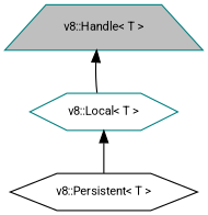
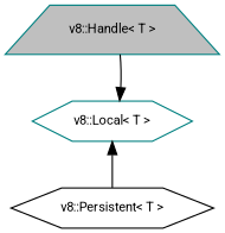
  digraph {
    fontname=Roboto
    node [color=teal fillcolor=white fontname=Roboto fontsize=10 shape=hexagon style=filled]
    edge [color=black dir=back fontname=Roboto fontsize=10 labelfontname=Helvetica labelfontsize=10 style=solid]
    n1 [fillcolor=grey75 fontcolor=black height=0.2 label="v8::Handle\< T \>" shape=trapezium width=0.4]
    n2 [height=0.2 label="v8::Local\< T \>" width=0.4]
    n3 [color=black height=0.2 label="v8::Persistent\< T \>" width=0.4]
-   n1 -> n2
+   n2 -> n1
    n2 -> n3
  }
